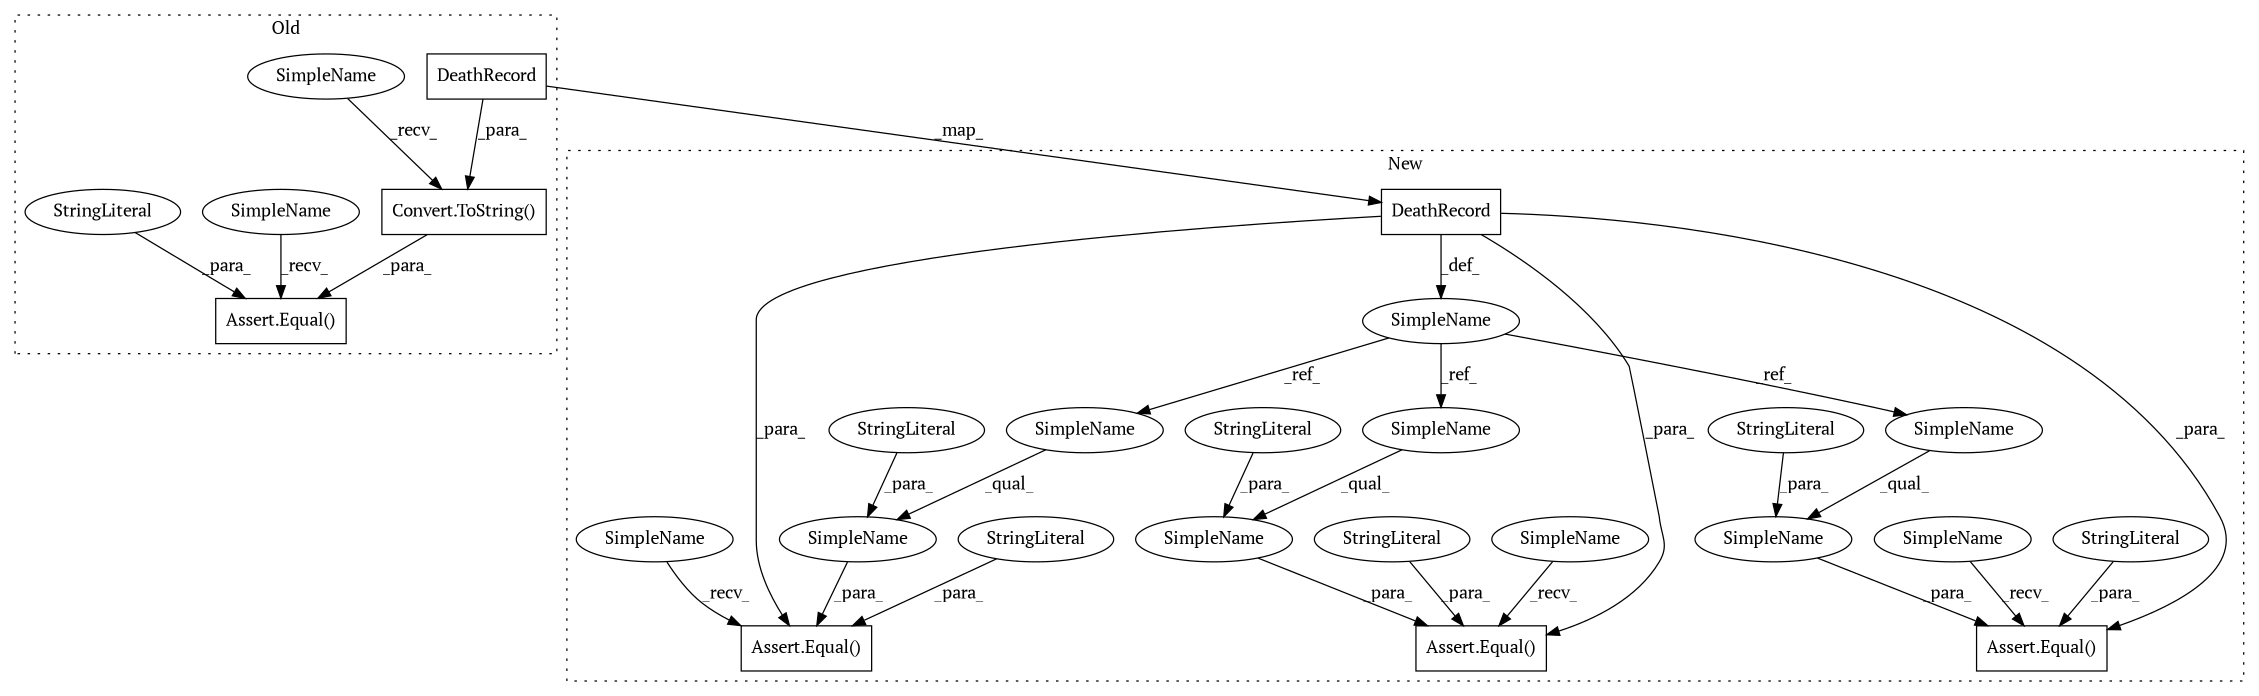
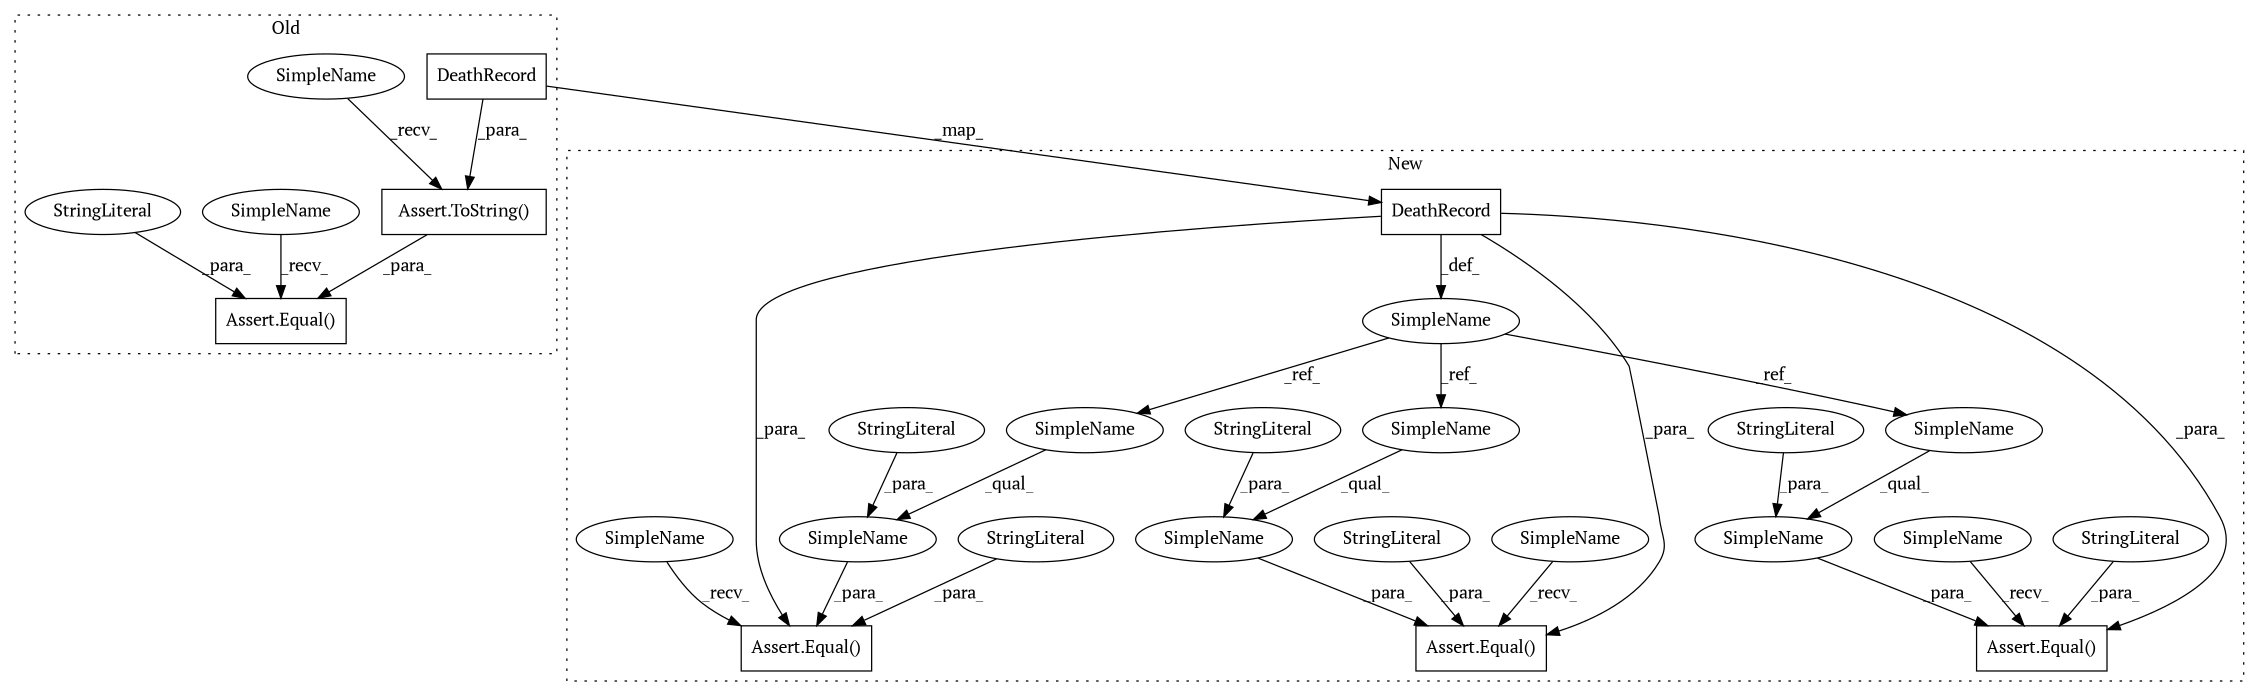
  digraph {
    fontname="PT Serif"
    node [a=42 l=6 shape=ellipse fontname="PT Serif"]
    edge [fontname="PT Serif"]
    n1 [a=11 l=14 label=DeathRecord s=4357 shape=box]
-   n2 [a=32 l="9,1" label="Convert.ToString()" s="4348,4399" shape=box]
+   n2 [a=32 l="9,1" label="Assert.ToString()" s="4348,4399" shape=box]
    n3 [a=32 l="6,1" label="Assert.Equal()" s="4287,4400" shape=box]
    n4 [a=45 l=45 label=StringLiteral s=4293]
    n5 [l=7 label=SimpleName s=4340]
    n6 [label=SimpleName s=4280]
    n7 [a=11 l=14 label=DeathRecord s=4358 shape=box]
    n8 [l=13 label=SimpleName s=4342]
    n9 [l="14,1" label=SimpleName s="4439,4459"]
    n10 [a=32 l="6,1" label="Assert.Equal()" s="4422,4460" shape=box]
    n11 [l="14,1" label=SimpleName s="4515,4537"]
    n12 [a=32 l="6,1" label="Assert.Equal()" s="4483,4538" shape=box]
    n13 [l="14,1" label=SimpleName s="4579,4602"]
    n14 [a=32 l="6,1" label="Assert.Equal()" s="4561,4603" shape=box]
    n15 [a=45 l=24 label=StringLiteral s=4489]
    n16 [a=45 l=9 label=StringLiteral s=4428]
    n17 [a=45 l=10 label=StringLiteral s=4567]
    n18 [a=45 l=9 label=StringLiteral s=4593]
    n19 [a=45 label=StringLiteral s=4453]
    n20 [a=45 l=8 label=StringLiteral s=4529]
    n21 [label=SimpleName s=4554]
    n22 [label=SimpleName s=4476]
    n23 [label=SimpleName s=4415]
    n24 [l=13 label=SimpleName s=4515]
    n25 [l=13 label=SimpleName s=4439]
    n26 [l=13 label=SimpleName s=4579]
    subgraph cluster_1 {
      label=Old
      style=dotted
      n1
      n2
      n3
      n4
      n5
      n6
    }
    subgraph cluster_2 {
      label=New
      style=dotted
      n7
      n8
      n9
      n10
      n11
      n12
      n13
      n14
      n15
      n16
      n17
      n18
      n19
      n20
      n21
      n22
      n23
      n24
      n25
      n26
    }
    n1 -> n2 [label=_para_]
    n1 -> n7 [label=_map_]
    n2 -> n3 [label=_para_]
    n4 -> n3 [label=_para_]
    n5 -> n2 [label=_recv_]
    n6 -> n3 [label=_recv_]
    n7 -> n8 [label=_def_]
    n7 -> n10 [label=_para_]
    n7 -> n12 [label=_para_]
    n7 -> n14 [label=_para_]
    n8 -> n24 [label=_ref_]
    n8 -> n25 [label=_ref_]
    n8 -> n26 [label=_ref_]
    n9 -> n10 [label=_para_]
    n11 -> n12 [label=_para_]
    n13 -> n14 [label=_para_]
    n15 -> n12 [label=_para_]
    n16 -> n10 [label=_para_]
    n17 -> n14 [label=_para_]
    n18 -> n13 [label=_para_]
    n19 -> n9 [label=_para_]
    n20 -> n11 [label=_para_]
    n21 -> n14 [label=_recv_]
    n22 -> n12 [label=_recv_]
    n23 -> n10 [label=_recv_]
    n24 -> n11 [label=_qual_]
    n25 -> n9 [label=_qual_]
    n26 -> n13 [label=_qual_]
  }
